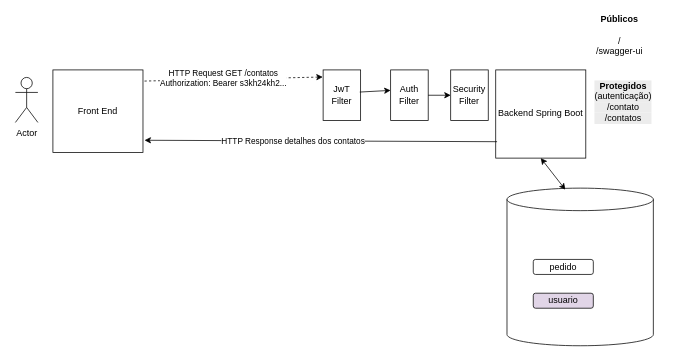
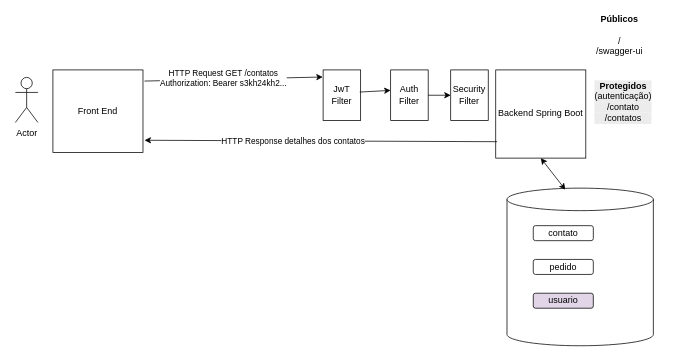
  <mxCell id="0" />
  <mxCell id="1" parent="0" />
  <mxCell id="2" value="Actor" style="shape=umlActor;verticalLabelPosition=bottom;verticalAlign=top;html=1;outlineConnect=0;" parent="1" vertex="1"><mxGeometry x="20" y="102.5" width="30" height="60" as="geometry" /></mxCell>
  <mxCell id="3" value="Front End" style="rounded=0;whiteSpace=wrap;html=1;" parent="1" vertex="1"><mxGeometry x="70" y="92.5" width="120" height="110" as="geometry" /></mxCell>
  <mxCell id="4" value="&lt;b&gt;Públicos&lt;/b&gt;&lt;div&gt;&lt;br&gt;&lt;/div&gt;&lt;div&gt;/&lt;div&gt;/swagger-ui&lt;/div&gt;&lt;/div&gt;" style="text;html=1;align=center;verticalAlign=middle;whiteSpace=wrap;rounded=0;" parent="1" vertex="1"><mxGeometry x="790" y="20" width="70" height="52.5" as="geometry" /></mxCell>
  <mxCell id="5" value="&lt;div style=&quot;forced-color-adjust: none; color: rgb(0, 0, 0); font-family: Helvetica; font-size: 12px; font-style: normal; font-variant-ligatures: normal; font-variant-caps: normal; letter-spacing: normal; orphans: 2; text-align: center; text-indent: 0px; text-transform: none; widows: 2; word-spacing: 0px; -webkit-text-stroke-width: 0px; white-space: normal; background-color: rgb(236, 236, 236); text-decoration-thickness: initial; text-decoration-style: initial; text-decoration-color: initial;&quot;&gt;&lt;b&gt;Protegidos&lt;/b&gt;&lt;/div&gt;&lt;div style=&quot;forced-color-adjust: none; color: rgb(0, 0, 0); font-family: Helvetica; font-size: 12px; font-style: normal; font-variant-ligatures: normal; font-variant-caps: normal; font-weight: 400; letter-spacing: normal; orphans: 2; text-align: center; text-indent: 0px; text-transform: none; widows: 2; word-spacing: 0px; -webkit-text-stroke-width: 0px; white-space: normal; background-color: rgb(236, 236, 236); text-decoration-thickness: initial; text-decoration-style: initial; text-decoration-color: initial;&quot;&gt;(autenticação)&lt;/div&gt;&lt;div style=&quot;forced-color-adjust: none; color: rgb(0, 0, 0); font-family: Helvetica; font-size: 12px; font-style: normal; font-variant-ligatures: normal; font-variant-caps: normal; font-weight: 400; letter-spacing: normal; orphans: 2; text-align: center; text-indent: 0px; text-transform: none; widows: 2; word-spacing: 0px; -webkit-text-stroke-width: 0px; white-space: normal; background-color: rgb(236, 236, 236); text-decoration-thickness: initial; text-decoration-style: initial; text-decoration-color: initial;&quot;&gt;/contato&lt;/div&gt;&lt;div style=&quot;forced-color-adjust: none; color: rgb(0, 0, 0); font-family: Helvetica; font-size: 12px; font-style: normal; font-variant-ligatures: normal; font-variant-caps: normal; font-weight: 400; letter-spacing: normal; orphans: 2; text-align: center; text-indent: 0px; text-transform: none; widows: 2; word-spacing: 0px; -webkit-text-stroke-width: 0px; white-space: normal; background-color: rgb(236, 236, 236); text-decoration-thickness: initial; text-decoration-style: initial; text-decoration-color: initial;&quot;&gt;/contatos&lt;/div&gt;" style="text;whiteSpace=wrap;html=1;" parent="1" vertex="1"><mxGeometry x="790" y="100" width="90" height="70" as="geometry" /></mxCell>
  <mxCell id="6" value="" style="shape=cylinder3;whiteSpace=wrap;html=1;boundedLbl=1;backgroundOutline=1;size=15;" parent="1" vertex="1"><mxGeometry x="675" y="250" width="195" height="210" as="geometry" /></mxCell>
+ <mxCell id="7" value="contato" style="rounded=1;whiteSpace=wrap;html=1;" parent="1" vertex="1"><mxGeometry x="710" y="300" width="80" height="20" as="geometry" /></mxCell>
  <mxCell id="8" value="pedido&lt;span style=&quot;color: rgba(0, 0, 0, 0); font-family: monospace; font-size: 0px; text-align: start; text-wrap-mode: nowrap;&quot;&gt;%3CmxGraphModel%3E%3Croot%3E%3CmxCell%20id%3D%220%22%2F%3E%3CmxCell%20id%3D%221%22%20parent%3D%220%22%2F%3E%3CmxCell%20id%3D%222%22%20value%3D%22contato%22%20style%3D%22rounded%3D1%3BwhiteSpace%3Dwrap%3Bhtml%3D1%3B%22%20vertex%3D%221%22%20parent%3D%221%22%3E%3CmxGeometry%20x%3D%22630%22%20y%3D%22310%22%20width%3D%2280%22%20height%3D%2220%22%20as%3D%22geometry%22%2F%3E%3C%2FmxCell%3E%3C%2Froot%3E%3C%2FmxGraphModel%3E&lt;/span&gt;" style="rounded=1;whiteSpace=wrap;html=1;" parent="1" vertex="1"><mxGeometry x="710" y="345" width="80" height="20" as="geometry" /></mxCell>
  <mxCell id="9" value="usuario" style="rounded=1;whiteSpace=wrap;html=1;fillColor=#e1d5e7;" parent="1" vertex="1"><mxGeometry x="710" y="390" width="80" height="20" as="geometry" /></mxCell>
- <mxCell id="10" value="" style="endArrow=classic;html=1;rounded=0;exitX=1.017;exitY=0.135;exitDx=0;exitDy=0;exitPerimeter=0;entryX=-0.009;entryY=0.14;entryDx=0;entryDy=0;entryPerimeter=0;dashed=1;" edge="1" parent="1" source="3" target="12"><mxGeometry width="50" height="50" relative="1" as="geometry"><mxPoint x="480" y="210" as="sourcePoint" /><mxPoint x="530" y="160" as="targetPoint" /></mxGeometry></mxCell>
+ <mxCell id="10" value="" style="endArrow=classic;html=1;rounded=0;exitX=1.017;exitY=0.135;exitDx=0;exitDy=0;exitPerimeter=0;entryX=-0.009;entryY=0.14;entryDx=0;entryDy=0;entryPerimeter=0;" edge="1" parent="1" source="3" target="12"><mxGeometry width="50" height="50" relative="1" as="geometry"><mxPoint x="480" y="210" as="sourcePoint" /><mxPoint x="530" y="160" as="targetPoint" /></mxGeometry></mxCell>
  <mxCell id="11" value="HTTP Request GET /contatos&lt;div&gt;Authorization: Bearer s3kh24kh2...&lt;/div&gt;" style="edgeLabel;html=1;align=center;verticalAlign=middle;resizable=0;points=[];" vertex="1" connectable="0" parent="10"><mxGeometry x="-0.118" y="1" relative="1" as="geometry"><mxPoint as="offset" /></mxGeometry></mxCell>
  <mxCell id="12" value="JwT Filter" style="rounded=0;whiteSpace=wrap;html=1;" vertex="1" parent="1"><mxGeometry x="430" y="92.5" width="50" height="67.5" as="geometry" /></mxCell>
  <mxCell id="13" value="Backend Spring Boot" style="rounded=0;whiteSpace=wrap;html=1;" vertex="1" parent="1"><mxGeometry x="660" y="92.5" width="120" height="117.5" as="geometry" /></mxCell>
  <mxCell id="14" value="" style="endArrow=classic;startArrow=classic;html=1;rounded=0;exitX=0.399;exitY=0.01;exitDx=0;exitDy=0;exitPerimeter=0;entryX=0.5;entryY=1;entryDx=0;entryDy=0;" edge="1" parent="1" source="6" target="13"><mxGeometry width="50" height="50" relative="1" as="geometry"><mxPoint x="480" y="210" as="sourcePoint" /><mxPoint x="530" y="160" as="targetPoint" /></mxGeometry></mxCell>
  <mxCell id="15" value="" style="endArrow=classic;html=1;rounded=0;exitX=0.015;exitY=0.814;exitDx=0;exitDy=0;exitPerimeter=0;entryX=1.017;entryY=0.852;entryDx=0;entryDy=0;entryPerimeter=0;" edge="1" parent="1" source="13" target="3"><mxGeometry width="50" height="50" relative="1" as="geometry"><mxPoint x="480" y="210" as="sourcePoint" /><mxPoint x="530" y="160" as="targetPoint" /></mxGeometry></mxCell>
  <mxCell id="16" value="HTTP Response detalhes dos contatos" style="edgeLabel;html=1;align=center;verticalAlign=middle;resizable=0;points=[];" vertex="1" connectable="0" parent="15"><mxGeometry x="0.158" relative="1" as="geometry"><mxPoint as="offset" /></mxGeometry></mxCell>
  <mxCell id="17" value="Security Filter" style="rounded=0;whiteSpace=wrap;html=1;" vertex="1" parent="1"><mxGeometry x="600" y="92.5" width="50" height="67.5" as="geometry" /></mxCell>
  <mxCell id="18" value="Auth Filter" style="rounded=0;whiteSpace=wrap;html=1;" vertex="1" parent="1"><mxGeometry x="520" y="92.5" width="50" height="67.5" as="geometry" /></mxCell>
  <mxCell id="19" value="" style="endArrow=classic;html=1;rounded=0;exitX=0.977;exitY=0.437;exitDx=0;exitDy=0;exitPerimeter=0;entryX=-0.001;entryY=0.404;entryDx=0;entryDy=0;entryPerimeter=0;" edge="1" parent="1" source="12" target="18"><mxGeometry width="50" height="50" relative="1" as="geometry"><mxPoint x="480" y="210" as="sourcePoint" /><mxPoint x="530" y="160" as="targetPoint" /></mxGeometry></mxCell>
  <mxCell id="20" value="" style="endArrow=classic;html=1;rounded=0;exitX=1;exitY=0.5;exitDx=0;exitDy=0;entryX=0;entryY=0.5;entryDx=0;entryDy=0;" edge="1" parent="1" source="18" target="17"><mxGeometry width="50" height="50" relative="1" as="geometry"><mxPoint x="528" y="132" as="sourcePoint" /><mxPoint x="550" y="130" as="targetPoint" /><Array as="points" /></mxGeometry></mxCell>
